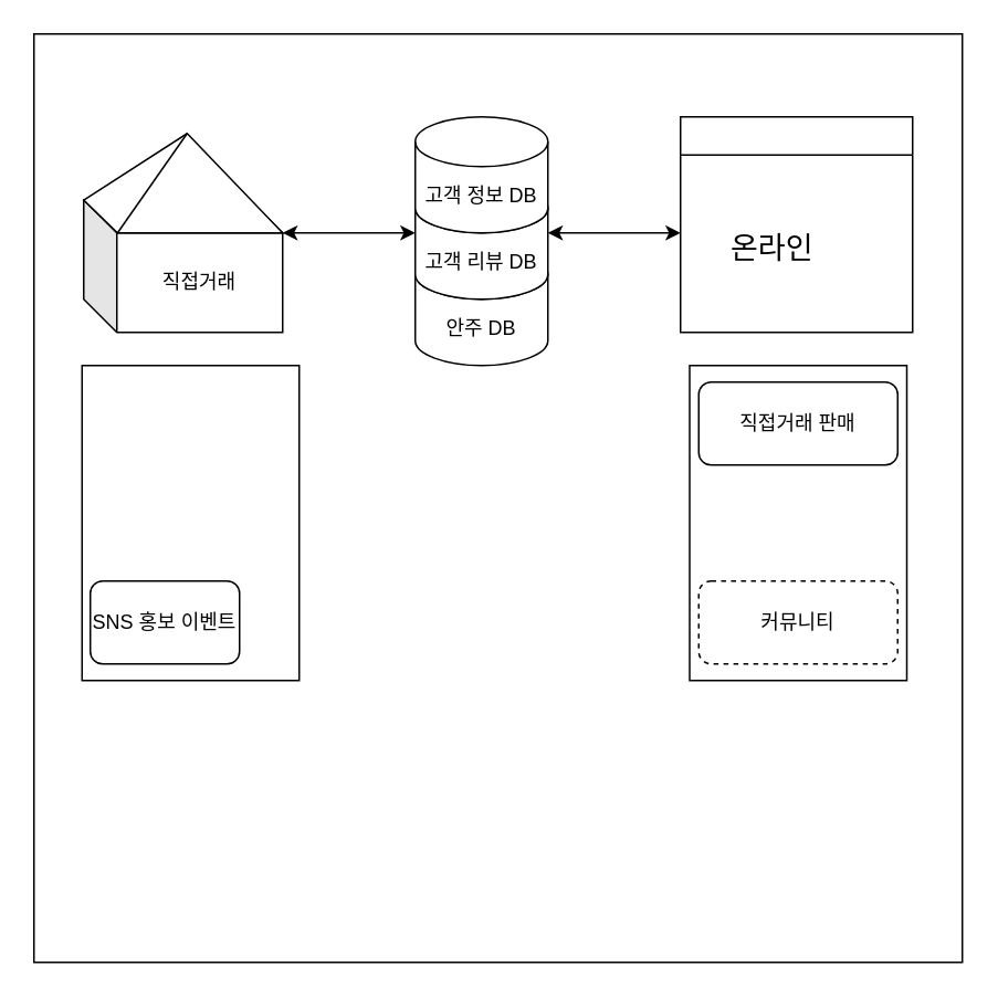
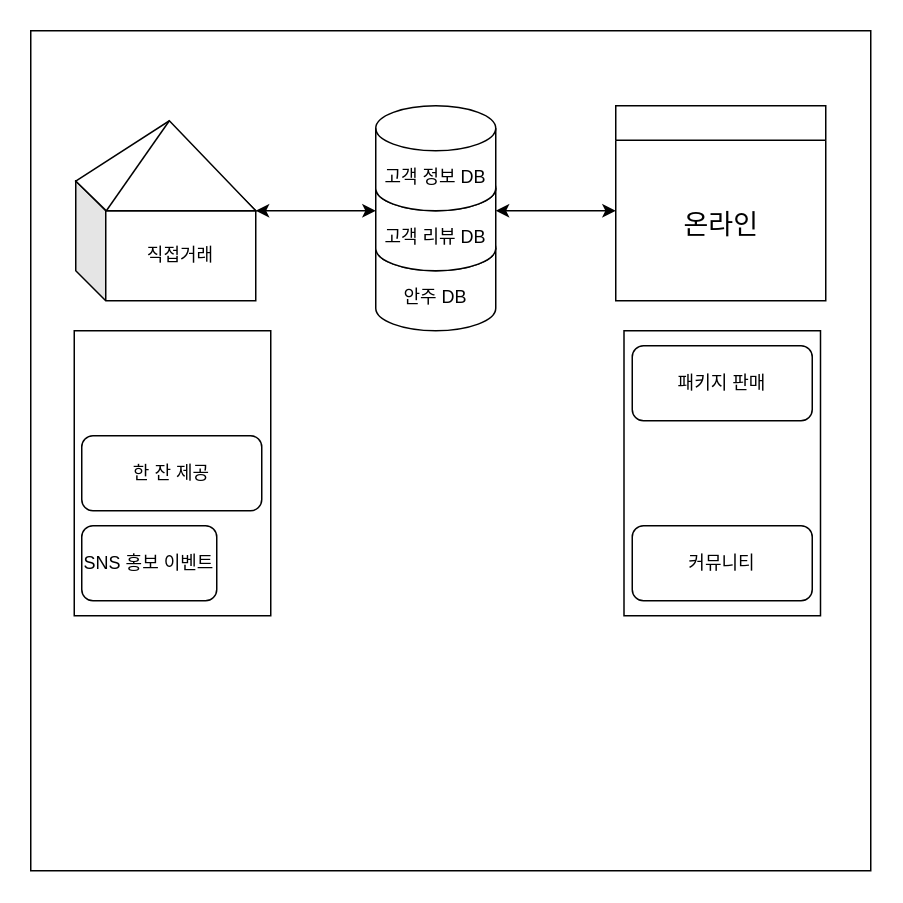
  <mxCell id="0" />
  <mxCell id="1" parent="0" />
  <mxCell id="2" value="" style="whiteSpace=wrap;html=1;aspect=fixed;fontSize=18;" vertex="1" parent="1"><mxGeometry x="20" y="20" width="560" height="560" as="geometry" /></mxCell>
  <mxCell id="3" value="안주 DB" style="shape=cylinder3;whiteSpace=wrap;html=1;boundedLbl=1;backgroundOutline=1;size=15;" vertex="1" parent="1"><mxGeometry x="250" y="150" width="80" height="70" as="geometry" /></mxCell>
  <mxCell id="4" value="직접거래" style="shape=cube;whiteSpace=wrap;html=1;boundedLbl=1;backgroundOutline=1;darkOpacity=0.05;darkOpacity2=0.1;" vertex="1" parent="1"><mxGeometry x="50" y="120" width="120" height="80" as="geometry" /></mxCell>
  <mxCell id="5" value="" style="swimlane;whiteSpace=wrap;html=1;" vertex="1" parent="1"><mxGeometry x="410" y="70" width="140" height="130" as="geometry" /></mxCell>
- <mxCell id="6" value="&lt;font style=&quot;font-size: 18px;&quot;&gt;온라인&lt;/font&gt;" style="text;html=1;align=center;verticalAlign=middle;resizable=0;points=[];autosize=1;strokeColor=none;fillColor=none;" vertex="1" parent="5"><mxGeometry x="15" y="60" width="80" height="40" as="geometry" /></mxCell>
+ <mxCell id="6" value="&lt;font style=&quot;font-size: 18px;&quot;&gt;온라인&lt;/font&gt;" style="text;html=1;align=center;verticalAlign=middle;resizable=0;points=[];autosize=1;strokeColor=none;fillColor=none;" vertex="1" parent="5"><mxGeometry x="30" y="60" width="80" height="40" as="geometry" /></mxCell>
  <mxCell id="7" value="고객 리뷰 DB" style="shape=cylinder3;whiteSpace=wrap;html=1;boundedLbl=1;backgroundOutline=1;size=15;" vertex="1" parent="1"><mxGeometry x="250" y="110" width="80" height="70" as="geometry" /></mxCell>
  <mxCell id="8" value="" style="verticalLabelPosition=bottom;verticalAlign=top;html=1;shape=mxgraph.basic.pyramid;dx1=0.52;dx2=0.17;dy1=0.67;dy2=1;" vertex="1" parent="1"><mxGeometry x="50" y="80" width="120" height="60" as="geometry" /></mxCell>
  <mxCell id="9" value="" style="endArrow=classic;startArrow=classic;html=1;rounded=0;exitX=0;exitY=0;exitDx=120;exitDy=20;exitPerimeter=0;" edge="1" parent="1" source="4"><mxGeometry width="50" height="50" relative="1" as="geometry"><mxPoint x="290" y="250" as="sourcePoint" /><mxPoint x="250" y="140" as="targetPoint" /></mxGeometry></mxCell>
  <mxCell id="10" value="" style="endArrow=classic;startArrow=classic;html=1;rounded=0;exitX=0;exitY=0;exitDx=120;exitDy=20;exitPerimeter=0;" edge="1" parent="1"><mxGeometry width="50" height="50" relative="1" as="geometry"><mxPoint x="330" y="140" as="sourcePoint" /><mxPoint x="410" y="140" as="targetPoint" /></mxGeometry></mxCell>
  <mxCell id="11" value="고객 정보 DB" style="shape=cylinder3;whiteSpace=wrap;html=1;boundedLbl=1;backgroundOutline=1;size=15;" vertex="1" parent="1"><mxGeometry x="250" y="70" width="80" height="70" as="geometry" /></mxCell>
  <mxCell id="12" value="" style="rounded=0;whiteSpace=wrap;html=1;fontSize=18;" vertex="1" parent="1"><mxGeometry x="49" y="220" width="131" height="190" as="geometry" /></mxCell>
+ <mxCell id="13" value="한 잔 제공" style="rounded=1;whiteSpace=wrap;html=1;" vertex="1" parent="1"><mxGeometry x="54" y="290" width="120" height="50" as="geometry" /></mxCell>
  <mxCell id="14" value="SNS 홍보 이벤트" style="rounded=1;whiteSpace=wrap;html=1;" vertex="1" parent="1"><mxGeometry x="54" y="350" width="90" height="50" as="geometry" /></mxCell>
  <mxCell id="15" value="" style="rounded=0;whiteSpace=wrap;html=1;fontSize=18;" vertex="1" parent="1"><mxGeometry x="415.5" y="220" width="131" height="190" as="geometry" /></mxCell>
- <mxCell id="16" value="직접거래 판매" style="rounded=1;whiteSpace=wrap;html=1;" vertex="1" parent="1"><mxGeometry x="421" y="230" width="120" height="50" as="geometry" /></mxCell>
- <mxCell id="17" value="커뮤니티" style="rounded=1;whiteSpace=wrap;html=1;dashed=1;" vertex="1" parent="1"><mxGeometry x="421" y="350" width="120" height="50" as="geometry" /></mxCell>
+ <mxCell id="16" value="패키지 판매" style="rounded=1;whiteSpace=wrap;html=1;" vertex="1" parent="1"><mxGeometry x="421" y="230" width="120" height="50" as="geometry" /></mxCell>
+ <mxCell id="17" value="커뮤니티" style="rounded=1;whiteSpace=wrap;html=1;" vertex="1" parent="1"><mxGeometry x="421" y="350" width="120" height="50" as="geometry" /></mxCell>
